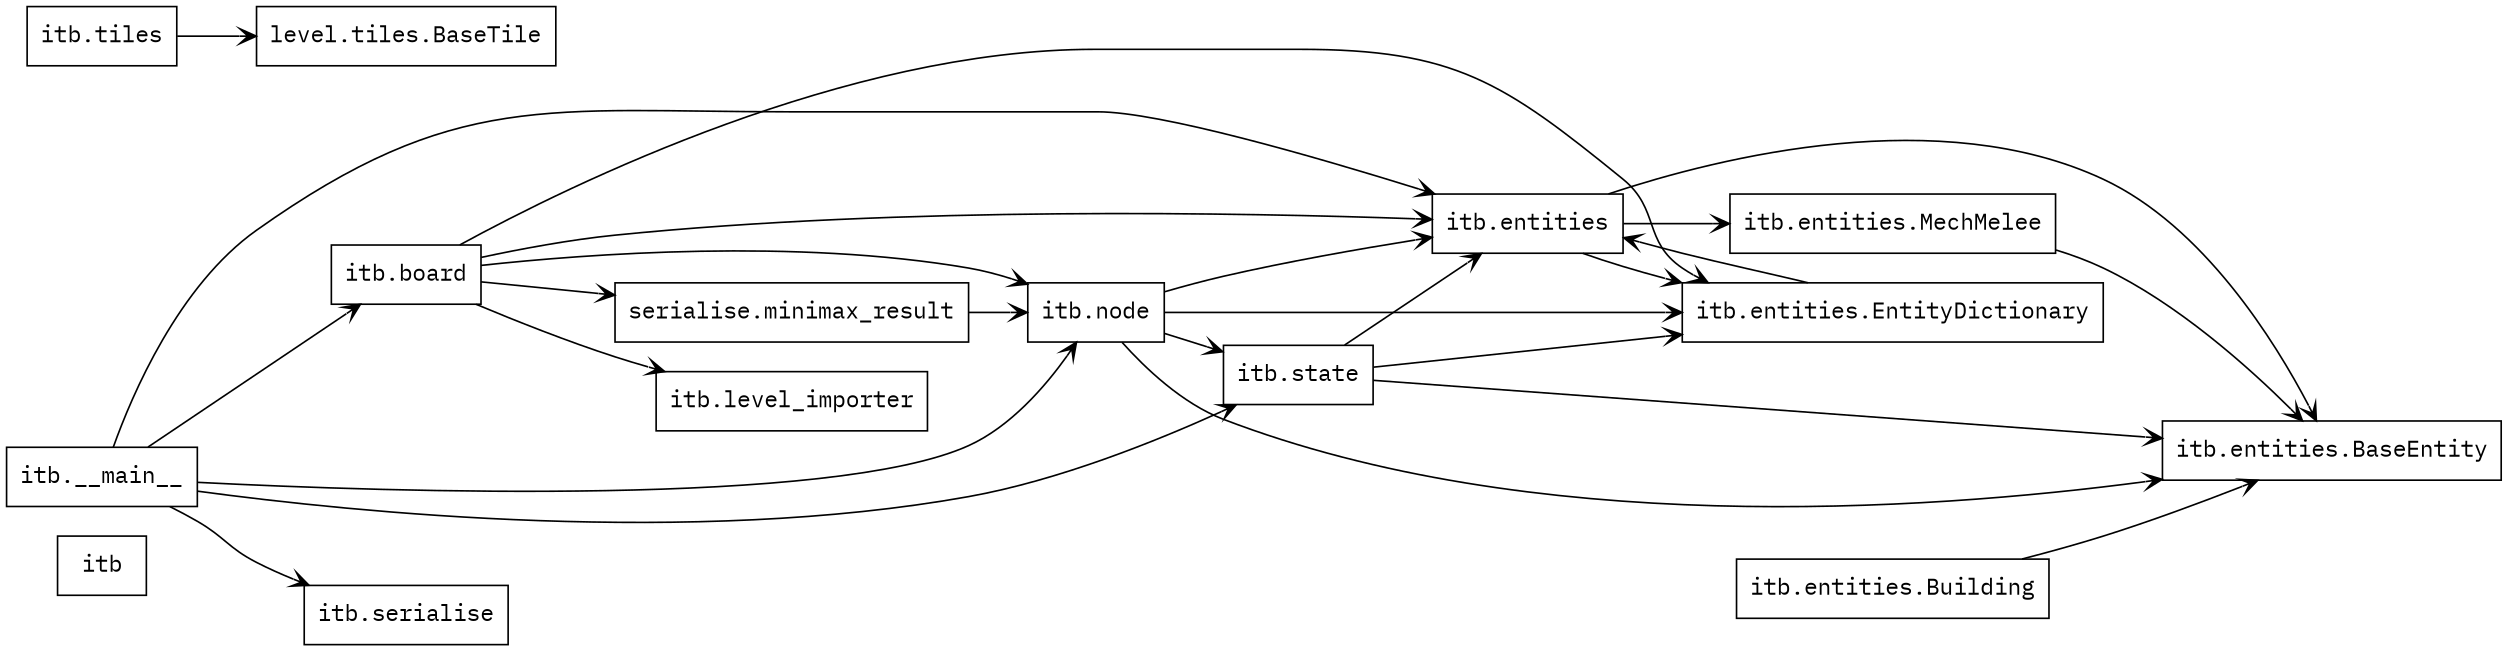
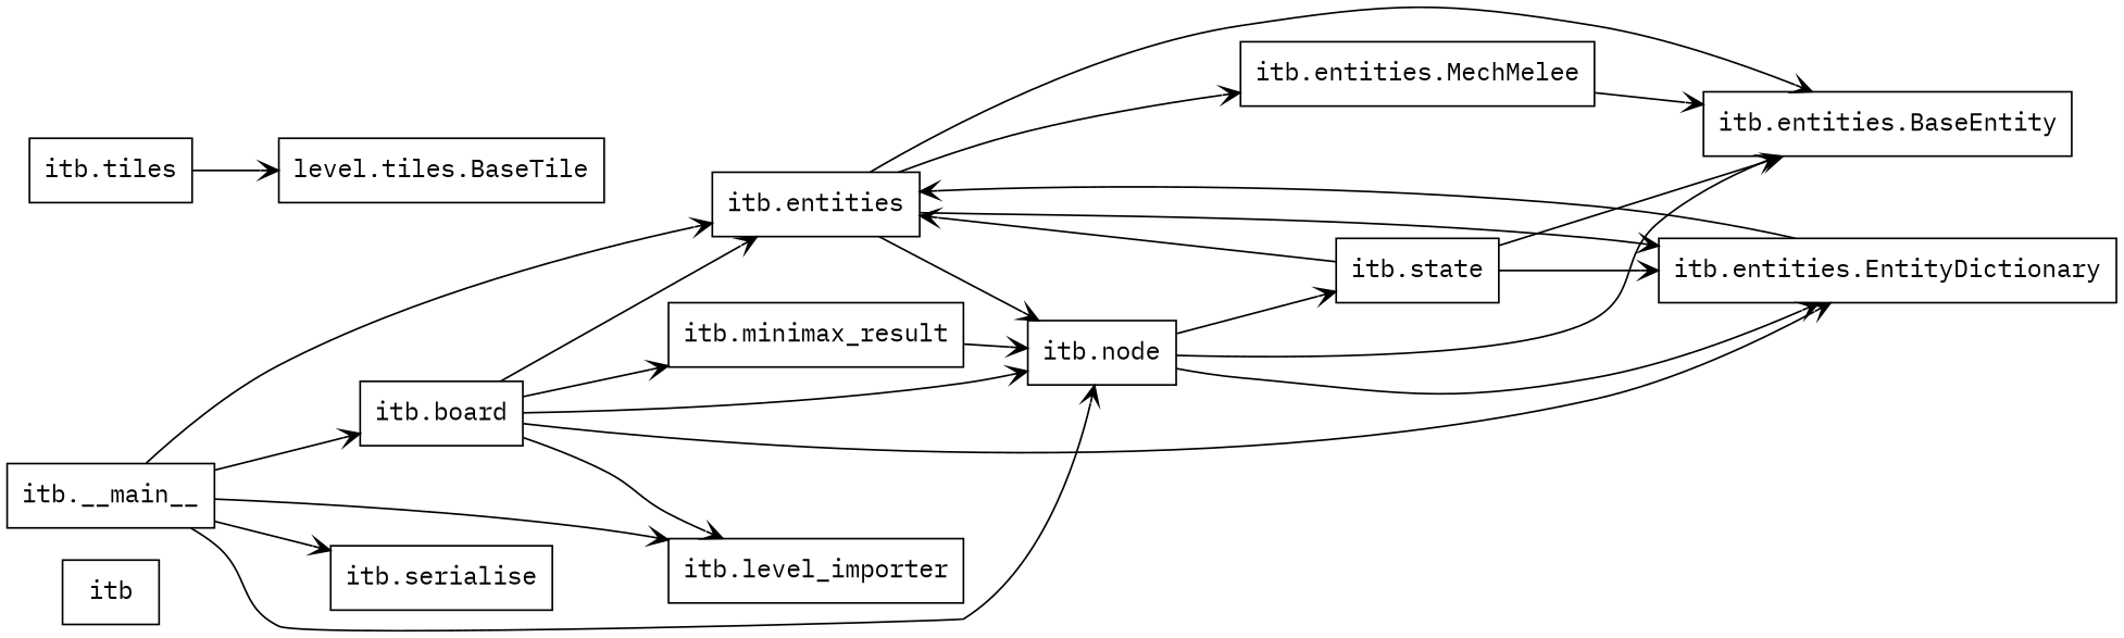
  digraph {
    fontname="IBM Plex Mono"
    rankdir=LR
    node [color=black fontname="IBM Plex Mono" shape=box style=solid]
    edge [arrowhead=open arrowtail=none fontname="IBM Plex Mono"]
    n1 [label=itb]
    n2 [label="itb.__main__"]
    n3 [label="itb.board"]
    n4 [label="itb.entities"]
    n5 [label="itb.level_importer"]
    n6 [label="itb.serialise"]
    n7 [label="itb.node"]
-   n8 [label="serialise.minimax_result"]
+   n8 [label="itb.minimax_result"]
    n9 [label="itb.entities.EntityDictionary"]
    n10 [label="itb.entities.BaseEntity"]
    n11 [label="itb.entities.MechMelee"]
    n12 [label="itb.state"]
-   n13 [label="itb.entities.Building"]
    n14 [label="itb.tiles"]
    n15 [label="level.tiles.BaseTile"]
    n2 -> n3
    n2 -> n4
-   n2 -> n12
+   n2 -> n5
    n2 -> n6
    n2 -> n7
    n3 -> n4
    n3 -> n5
    n3 -> n7
    n3 -> n8
    n3 -> n9
    n4 -> n9
    n4 -> n10
    n4 -> n11
-   n7 -> n4
+   n4 -> n7
    n7 -> n9
    n7 -> n10
    n7 -> n12
    n8 -> n7
    n9 -> n4
    n11 -> n10
    n12 -> n4
    n12 -> n9
    n12 -> n10
-   n13 -> n10
    n14 -> n15
  }
